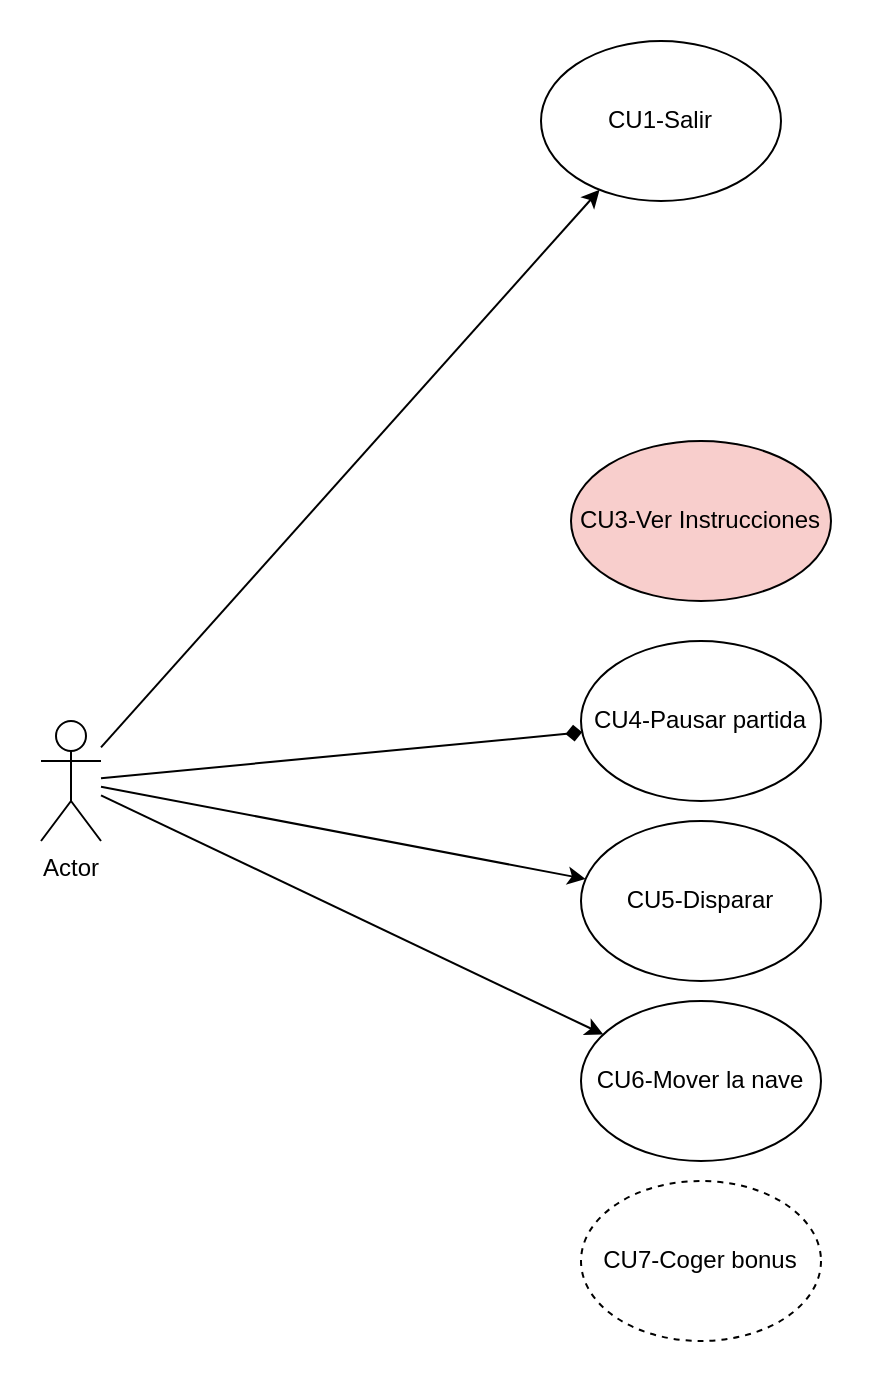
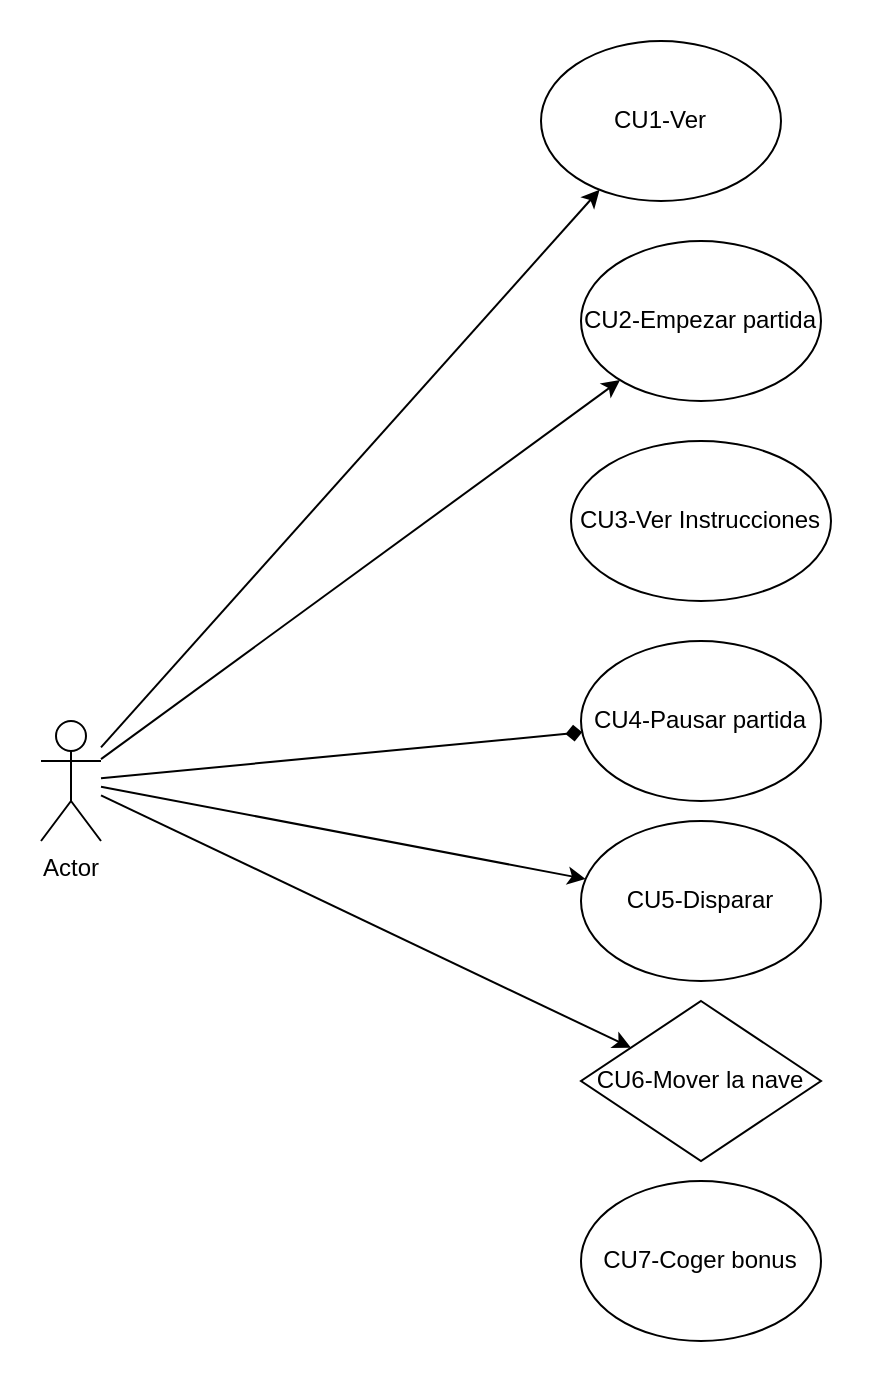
  <mxCell id="0" />
  <mxCell id="1" parent="0" />
+ <mxCell id="2" style="edgeStyle=none;rounded=0;orthogonalLoop=1;jettySize=auto;html=1;" edge="1" parent="1" source="7" target="8"><mxGeometry relative="1" as="geometry"><mxPoint x="210" y="170" as="targetPoint" /></mxGeometry></mxCell>
  <mxCell id="3" style="edgeStyle=none;rounded=0;orthogonalLoop=1;jettySize=auto;html=1;" edge="1" parent="1" source="7" target="9"><mxGeometry relative="1" as="geometry" /></mxCell>
  <mxCell id="4" style="edgeStyle=none;rounded=0;orthogonalLoop=1;jettySize=auto;html=1;endArrow=diamond;" edge="1" parent="1" source="7" target="10"><mxGeometry relative="1" as="geometry" /></mxCell>
  <mxCell id="5" style="edgeStyle=none;rounded=0;orthogonalLoop=1;jettySize=auto;html=1;" edge="1" parent="1" source="7" target="11"><mxGeometry relative="1" as="geometry" /></mxCell>
  <mxCell id="6" style="edgeStyle=none;rounded=0;orthogonalLoop=1;jettySize=auto;html=1;" edge="1" parent="1" source="7" target="12"><mxGeometry relative="1" as="geometry" /></mxCell>
  <mxCell id="7" value="Actor" style="shape=umlActor;verticalLabelPosition=bottom;verticalAlign=top;html=1;outlineConnect=0;" vertex="1" parent="1"><mxGeometry x="20" y="360" width="30" height="60" as="geometry" /></mxCell>
- <mxCell id="9" value="CU1-Salir" style="ellipse;whiteSpace=wrap;html=1;" vertex="1" parent="1"><mxGeometry x="270" y="20" width="120" height="80" as="geometry" /></mxCell>
+ <mxCell id="8" value="CU2-Empezar partida" style="ellipse;whiteSpace=wrap;html=1;" vertex="1" parent="1"><mxGeometry x="290" y="120" width="120" height="80" as="geometry" /></mxCell>
+ <mxCell id="9" value="CU1-Ver" style="ellipse;whiteSpace=wrap;html=1;" vertex="1" parent="1"><mxGeometry x="270" y="20" width="120" height="80" as="geometry" /></mxCell>
  <mxCell id="10" value="CU4-Pausar partida" style="ellipse;whiteSpace=wrap;html=1;" vertex="1" parent="1"><mxGeometry x="290" y="320" width="120" height="80" as="geometry" /></mxCell>
  <mxCell id="11" value="CU5-Disparar" style="ellipse;whiteSpace=wrap;html=1;" vertex="1" parent="1"><mxGeometry x="290" y="410" width="120" height="80" as="geometry" /></mxCell>
- <mxCell id="12" value="CU6-Mover la nave" style="ellipse;whiteSpace=wrap;html=1;" vertex="1" parent="1"><mxGeometry x="290" y="500" width="120" height="80" as="geometry" /></mxCell>
- <mxCell id="13" value="CU3-Ver Instrucciones" style="ellipse;whiteSpace=wrap;html=1;fillColor=#f8cecc;" vertex="1" parent="1"><mxGeometry x="285" y="220" width="130" height="80" as="geometry" /></mxCell>
- <mxCell id="14" value="CU7-Coger bonus" style="ellipse;whiteSpace=wrap;html=1;dashed=1;" vertex="1" parent="1"><mxGeometry x="290" y="590" width="120" height="80" as="geometry" /></mxCell>
+ <mxCell id="12" value="CU6-Mover la nave" style="rhombus;whiteSpace=wrap;html=1;" vertex="1" parent="1"><mxGeometry x="290" y="500" width="120" height="80" as="geometry" /></mxCell>
+ <mxCell id="13" value="CU3-Ver Instrucciones" style="ellipse;whiteSpace=wrap;html=1;" vertex="1" parent="1"><mxGeometry x="285" y="220" width="130" height="80" as="geometry" /></mxCell>
+ <mxCell id="14" value="CU7-Coger bonus" style="ellipse;whiteSpace=wrap;html=1;" vertex="1" parent="1"><mxGeometry x="290" y="590" width="120" height="80" as="geometry" /></mxCell>
